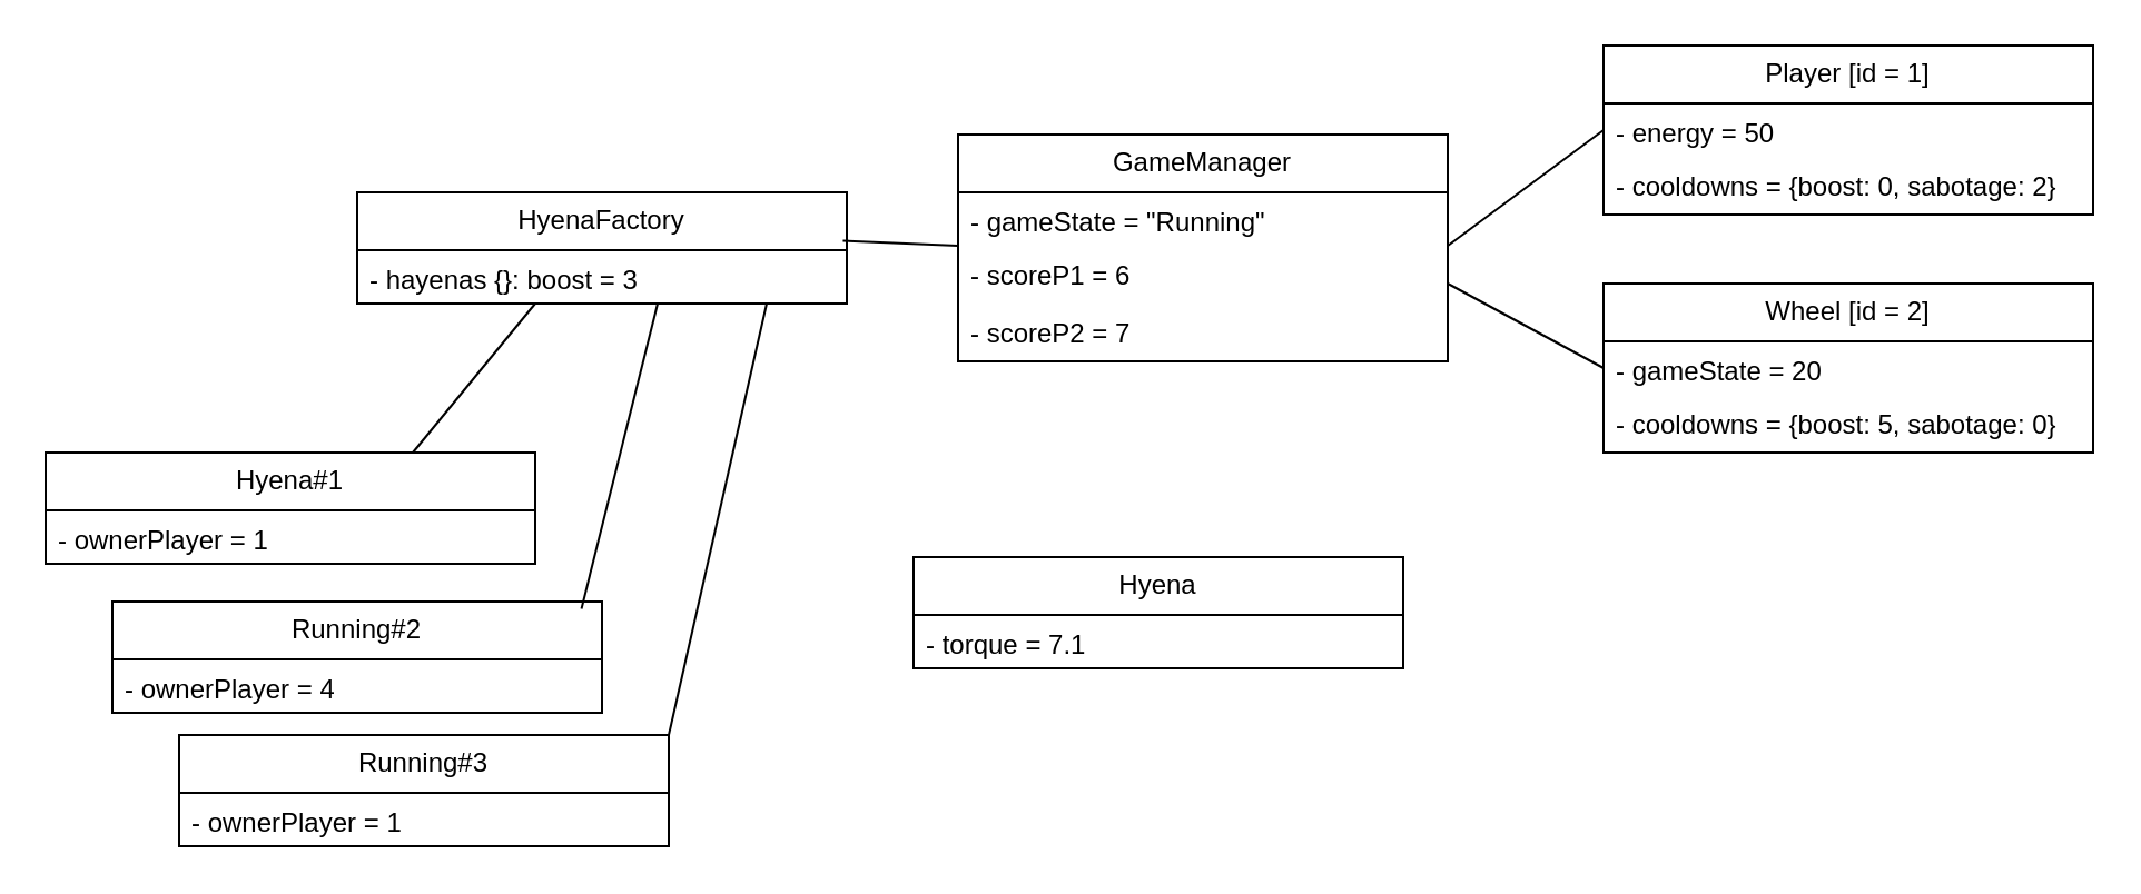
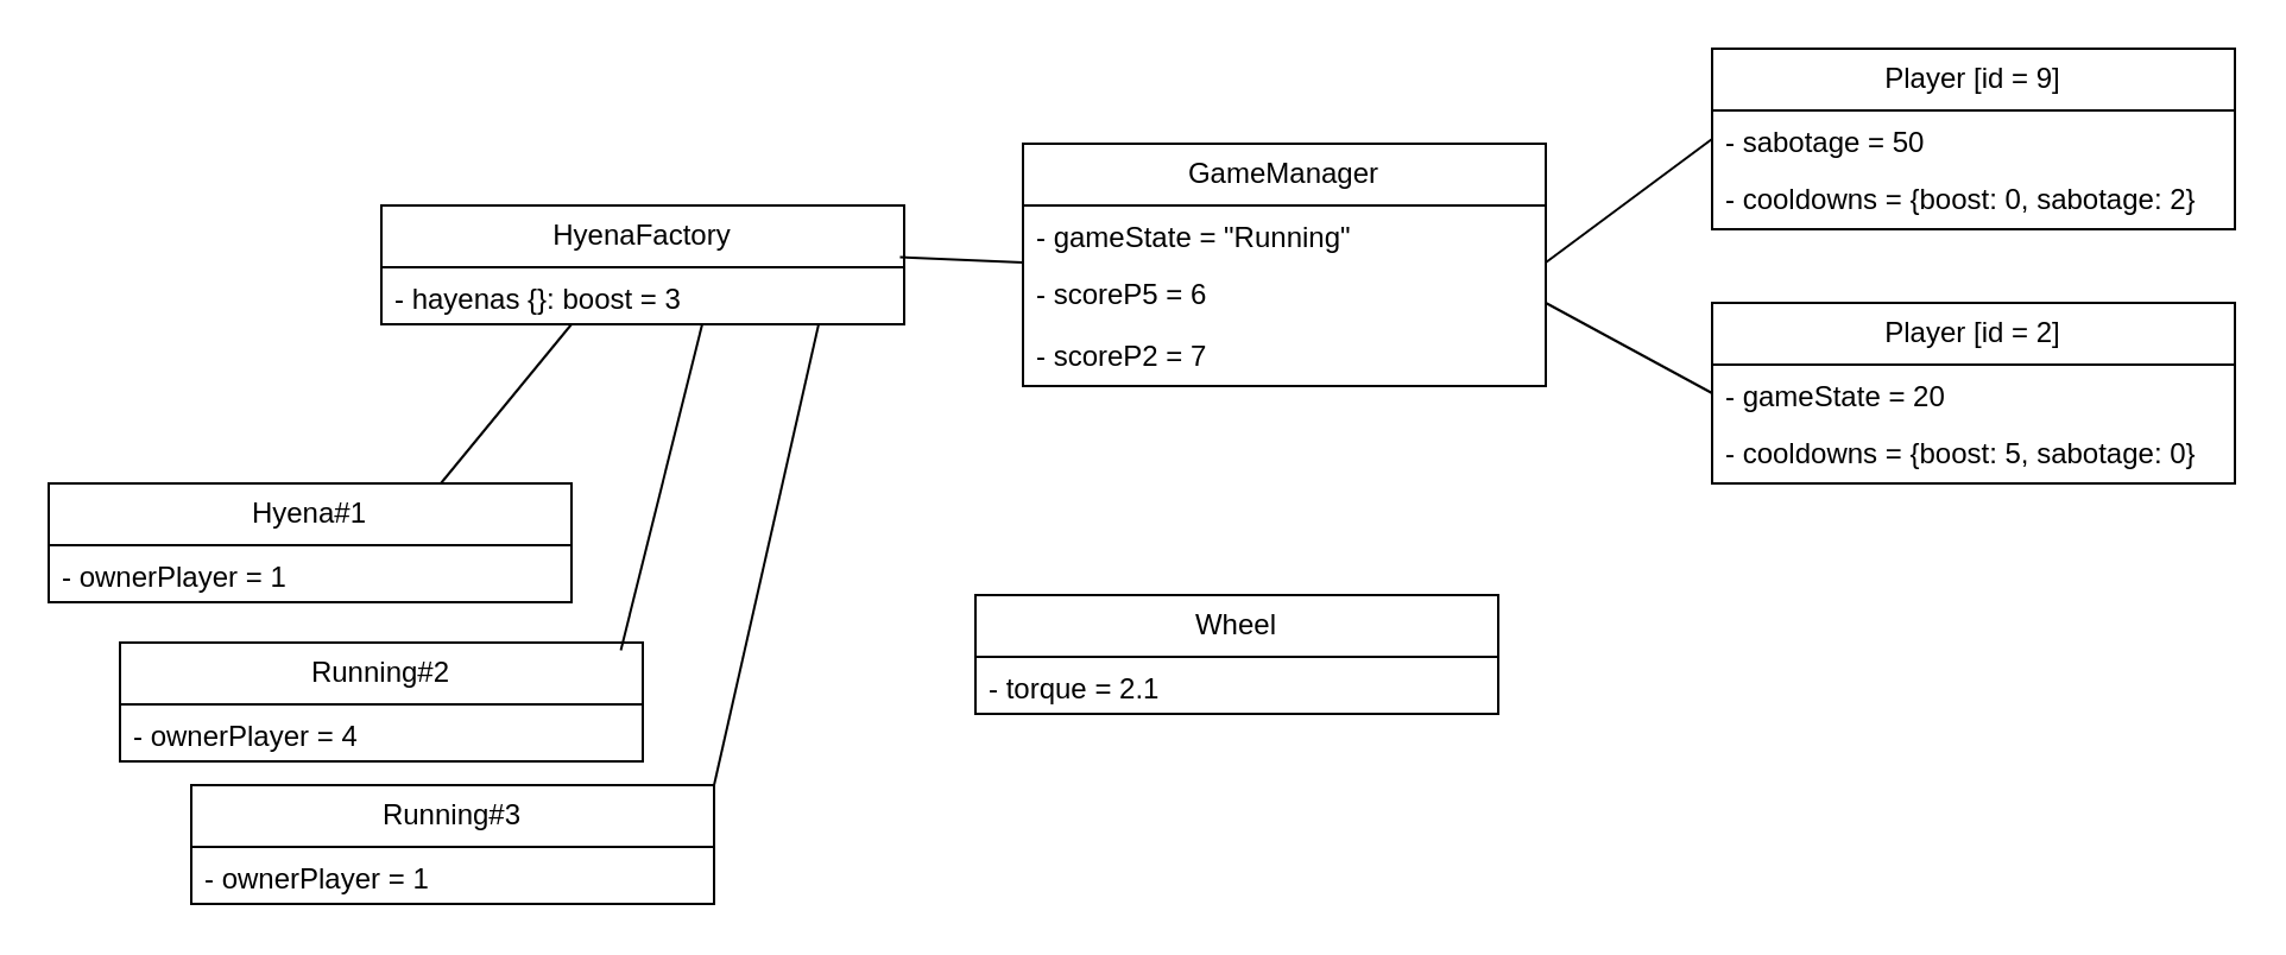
  <mxCell id="0" />
  <mxCell id="1" parent="0" />
  <mxCell id="2" value="GameManager" style="swimlane;fontStyle=0;childLayout=stackLayout;horizontal=1;startSize=26;fillColor=none;horizontalStack=0;resizeParent=1;resizeParentMax=0;resizeLast=0;collapsible=1;marginBottom=0;whiteSpace=wrap;html=1;" vertex="1" parent="1"><mxGeometry x="430" y="60" width="220" height="102" as="geometry" /></mxCell>
  <mxCell id="3" value="&lt;div&gt;- gameState = &quot;Running&quot;&lt;/div&gt;" style="text;strokeColor=none;fillColor=none;align=left;verticalAlign=top;spacingLeft=4;spacingRight=4;overflow=hidden;rotatable=0;points=[[0,0.5],[1,0.5]];portConstraint=eastwest;whiteSpace=wrap;html=1;" vertex="1" parent="2"><mxGeometry y="26" width="220" height="24" as="geometry" /></mxCell>
- <mxCell id="4" value="- scoreP1 = 6" style="text;strokeColor=none;fillColor=none;align=left;verticalAlign=top;spacingLeft=4;spacingRight=4;overflow=hidden;rotatable=0;points=[[0,0.5],[1,0.5]];portConstraint=eastwest;whiteSpace=wrap;html=1;" vertex="1" parent="2"><mxGeometry y="50" width="220" height="26" as="geometry" /></mxCell>
+ <mxCell id="4" value="- scoreP5 = 6" style="text;strokeColor=none;fillColor=none;align=left;verticalAlign=top;spacingLeft=4;spacingRight=4;overflow=hidden;rotatable=0;points=[[0,0.5],[1,0.5]];portConstraint=eastwest;whiteSpace=wrap;html=1;" vertex="1" parent="2"><mxGeometry y="50" width="220" height="26" as="geometry" /></mxCell>
  <mxCell id="5" value="- scoreP2 = 7" style="text;strokeColor=none;fillColor=none;align=left;verticalAlign=top;spacingLeft=4;spacingRight=4;overflow=hidden;rotatable=0;points=[[0,0.5],[1,0.5]];portConstraint=eastwest;whiteSpace=wrap;html=1;" vertex="1" parent="2"><mxGeometry y="76" width="220" height="26" as="geometry" /></mxCell>
- <mxCell id="6" value="Player [id = 1]" style="swimlane;fontStyle=0;childLayout=stackLayout;horizontal=1;startSize=26;fillColor=none;horizontalStack=0;resizeParent=1;resizeParentMax=0;resizeLast=0;collapsible=1;marginBottom=0;whiteSpace=wrap;html=1;" vertex="1" parent="1"><mxGeometry x="720" y="20" width="220" height="76" as="geometry" /></mxCell>
- <mxCell id="7" value="&lt;div&gt;- energy = 50&lt;/div&gt;" style="text;strokeColor=none;fillColor=none;align=left;verticalAlign=top;spacingLeft=4;spacingRight=4;overflow=hidden;rotatable=0;points=[[0,0.5],[1,0.5]];portConstraint=eastwest;whiteSpace=wrap;html=1;" vertex="1" parent="6"><mxGeometry y="26" width="220" height="24" as="geometry" /></mxCell>
+ <mxCell id="6" value="Player [id = 9]" style="swimlane;fontStyle=0;childLayout=stackLayout;horizontal=1;startSize=26;fillColor=none;horizontalStack=0;resizeParent=1;resizeParentMax=0;resizeLast=0;collapsible=1;marginBottom=0;whiteSpace=wrap;html=1;" vertex="1" parent="1"><mxGeometry x="720" y="20" width="220" height="76" as="geometry" /></mxCell>
+ <mxCell id="7" value="&lt;div&gt;- sabotage = 50&lt;/div&gt;" style="text;strokeColor=none;fillColor=none;align=left;verticalAlign=top;spacingLeft=4;spacingRight=4;overflow=hidden;rotatable=0;points=[[0,0.5],[1,0.5]];portConstraint=eastwest;whiteSpace=wrap;html=1;" vertex="1" parent="6"><mxGeometry y="26" width="220" height="24" as="geometry" /></mxCell>
  <mxCell id="8" value="- cooldowns = {boost: 0, sabotage: 2}" style="text;strokeColor=none;fillColor=none;align=left;verticalAlign=top;spacingLeft=4;spacingRight=4;overflow=hidden;rotatable=0;points=[[0,0.5],[1,0.5]];portConstraint=eastwest;whiteSpace=wrap;html=1;" vertex="1" parent="6"><mxGeometry y="50" width="220" height="26" as="geometry" /></mxCell>
- <mxCell id="9" value="Wheel [id = 2]" style="swimlane;fontStyle=0;childLayout=stackLayout;horizontal=1;startSize=26;fillColor=none;horizontalStack=0;resizeParent=1;resizeParentMax=0;resizeLast=0;collapsible=1;marginBottom=0;whiteSpace=wrap;html=1;" vertex="1" parent="1"><mxGeometry x="720" y="127" width="220" height="76" as="geometry" /></mxCell>
+ <mxCell id="9" value="Player [id = 2]" style="swimlane;fontStyle=0;childLayout=stackLayout;horizontal=1;startSize=26;fillColor=none;horizontalStack=0;resizeParent=1;resizeParentMax=0;resizeLast=0;collapsible=1;marginBottom=0;whiteSpace=wrap;html=1;" vertex="1" parent="1"><mxGeometry x="720" y="127" width="220" height="76" as="geometry" /></mxCell>
  <mxCell id="10" value="&lt;div&gt;- gameState = 20&lt;/div&gt;" style="text;strokeColor=none;fillColor=none;align=left;verticalAlign=top;spacingLeft=4;spacingRight=4;overflow=hidden;rotatable=0;points=[[0,0.5],[1,0.5]];portConstraint=eastwest;whiteSpace=wrap;html=1;" vertex="1" parent="9"><mxGeometry y="26" width="220" height="24" as="geometry" /></mxCell>
  <mxCell id="11" value="- cooldowns = {boost: 5, sabotage: 0}" style="text;strokeColor=none;fillColor=none;align=left;verticalAlign=top;spacingLeft=4;spacingRight=4;overflow=hidden;rotatable=0;points=[[0,0.5],[1,0.5]];portConstraint=eastwest;whiteSpace=wrap;html=1;" vertex="1" parent="9"><mxGeometry y="50" width="220" height="26" as="geometry" /></mxCell>
- <mxCell id="12" value="Hyena" style="swimlane;fontStyle=0;childLayout=stackLayout;horizontal=1;startSize=26;fillColor=none;horizontalStack=0;resizeParent=1;resizeParentMax=0;resizeLast=0;collapsible=1;marginBottom=0;whiteSpace=wrap;html=1;" vertex="1" parent="1"><mxGeometry x="410" y="250" width="220" height="50" as="geometry" /></mxCell>
- <mxCell id="13" value="&lt;div&gt;- torque = 7.1&lt;/div&gt;" style="text;strokeColor=none;fillColor=none;align=left;verticalAlign=top;spacingLeft=4;spacingRight=4;overflow=hidden;rotatable=0;points=[[0,0.5],[1,0.5]];portConstraint=eastwest;whiteSpace=wrap;html=1;" vertex="1" parent="12"><mxGeometry y="26" width="220" height="24" as="geometry" /></mxCell>
+ <mxCell id="12" value="Wheel" style="swimlane;fontStyle=0;childLayout=stackLayout;horizontal=1;startSize=26;fillColor=none;horizontalStack=0;resizeParent=1;resizeParentMax=0;resizeLast=0;collapsible=1;marginBottom=0;whiteSpace=wrap;html=1;" vertex="1" parent="1"><mxGeometry x="410" y="250" width="220" height="50" as="geometry" /></mxCell>
+ <mxCell id="13" value="&lt;div&gt;- torque = 2.1&lt;/div&gt;" style="text;strokeColor=none;fillColor=none;align=left;verticalAlign=top;spacingLeft=4;spacingRight=4;overflow=hidden;rotatable=0;points=[[0,0.5],[1,0.5]];portConstraint=eastwest;whiteSpace=wrap;html=1;" vertex="1" parent="12"><mxGeometry y="26" width="220" height="24" as="geometry" /></mxCell>
  <mxCell id="14" value="Hyena#1" style="swimlane;fontStyle=0;childLayout=stackLayout;horizontal=1;startSize=26;fillColor=none;horizontalStack=0;resizeParent=1;resizeParentMax=0;resizeLast=0;collapsible=1;marginBottom=0;whiteSpace=wrap;html=1;" vertex="1" parent="1"><mxGeometry x="20" y="203" width="220" height="50" as="geometry" /></mxCell>
  <mxCell id="15" value="&lt;div&gt;- ownerPlayer = 1&lt;/div&gt;" style="text;strokeColor=none;fillColor=none;align=left;verticalAlign=top;spacingLeft=4;spacingRight=4;overflow=hidden;rotatable=0;points=[[0,0.5],[1,0.5]];portConstraint=eastwest;whiteSpace=wrap;html=1;" vertex="1" parent="14"><mxGeometry y="26" width="220" height="24" as="geometry" /></mxCell>
  <mxCell id="16" value="Running#2" style="swimlane;fontStyle=0;childLayout=stackLayout;horizontal=1;startSize=26;fillColor=none;horizontalStack=0;resizeParent=1;resizeParentMax=0;resizeLast=0;collapsible=1;marginBottom=0;whiteSpace=wrap;html=1;" vertex="1" parent="1"><mxGeometry x="50" y="270" width="220" height="50" as="geometry" /></mxCell>
  <mxCell id="17" value="&lt;div&gt;- ownerPlayer = 4&lt;/div&gt;" style="text;strokeColor=none;fillColor=none;align=left;verticalAlign=top;spacingLeft=4;spacingRight=4;overflow=hidden;rotatable=0;points=[[0,0.5],[1,0.5]];portConstraint=eastwest;whiteSpace=wrap;html=1;" vertex="1" parent="16"><mxGeometry y="26" width="220" height="24" as="geometry" /></mxCell>
  <mxCell id="18" value="Running#3" style="swimlane;fontStyle=0;childLayout=stackLayout;horizontal=1;startSize=26;fillColor=none;horizontalStack=0;resizeParent=1;resizeParentMax=0;resizeLast=0;collapsible=1;marginBottom=0;whiteSpace=wrap;html=1;" vertex="1" parent="1"><mxGeometry x="80" y="330" width="220" height="50" as="geometry" /></mxCell>
  <mxCell id="19" value="&lt;div&gt;- ownerPlayer = 1&lt;/div&gt;" style="text;strokeColor=none;fillColor=none;align=left;verticalAlign=top;spacingLeft=4;spacingRight=4;overflow=hidden;rotatable=0;points=[[0,0.5],[1,0.5]];portConstraint=eastwest;whiteSpace=wrap;html=1;" vertex="1" parent="18"><mxGeometry y="26" width="220" height="24" as="geometry" /></mxCell>
  <mxCell id="20" value="HyenaFactory" style="swimlane;fontStyle=0;childLayout=stackLayout;horizontal=1;startSize=26;fillColor=none;horizontalStack=0;resizeParent=1;resizeParentMax=0;resizeLast=0;collapsible=1;marginBottom=0;whiteSpace=wrap;html=1;" vertex="1" parent="1"><mxGeometry x="160" y="86" width="220" height="50" as="geometry" /></mxCell>
  <mxCell id="21" value="&lt;div&gt;- hayenas {}: boost = 3&lt;/div&gt;" style="text;strokeColor=none;fillColor=none;align=left;verticalAlign=top;spacingLeft=4;spacingRight=4;overflow=hidden;rotatable=0;points=[[0,0.5],[1,0.5]];portConstraint=eastwest;whiteSpace=wrap;html=1;" vertex="1" parent="20"><mxGeometry y="26" width="220" height="24" as="geometry" /></mxCell>
  <mxCell id="22" value="" style="endArrow=none;html=1;rounded=0;entryX=0;entryY=0.5;entryDx=0;entryDy=0;" edge="1" parent="1" target="7"><mxGeometry width="50" height="50" relative="1" as="geometry"><mxPoint x="650" y="110" as="sourcePoint" /><mxPoint x="700" y="60" as="targetPoint" /></mxGeometry></mxCell>
  <mxCell id="23" value="" style="endArrow=none;html=1;rounded=0;entryX=0;entryY=0.5;entryDx=0;entryDy=0;" edge="1" parent="1" target="10"><mxGeometry width="50" height="50" relative="1" as="geometry"><mxPoint x="650" y="127" as="sourcePoint" /><mxPoint x="710" y="160" as="targetPoint" /></mxGeometry></mxCell>
  <mxCell id="24" value="" style="endArrow=none;html=1;rounded=0;exitX=0.992;exitY=-0.177;exitDx=0;exitDy=0;exitPerimeter=0;" edge="1" parent="1" source="21"><mxGeometry width="50" height="50" relative="1" as="geometry"><mxPoint x="380" y="160" as="sourcePoint" /><mxPoint x="430" y="110" as="targetPoint" /></mxGeometry></mxCell>
  <mxCell id="25" value="" style="endArrow=none;html=1;rounded=0;exitX=0.75;exitY=0;exitDx=0;exitDy=0;" edge="1" parent="1" source="14"><mxGeometry width="50" height="50" relative="1" as="geometry"><mxPoint x="190" y="186" as="sourcePoint" /><mxPoint x="240" y="136" as="targetPoint" /></mxGeometry></mxCell>
  <mxCell id="26" value="" style="endArrow=none;html=1;rounded=0;exitX=0.958;exitY=0.065;exitDx=0;exitDy=0;exitPerimeter=0;" edge="1" parent="1" source="16"><mxGeometry width="50" height="50" relative="1" as="geometry"><mxPoint x="240" y="225" as="sourcePoint" /><mxPoint x="295" y="136" as="targetPoint" /></mxGeometry></mxCell>
  <mxCell id="27" value="" style="endArrow=none;html=1;rounded=0;exitX=1;exitY=0;exitDx=0;exitDy=0;" edge="1" parent="1" source="18"><mxGeometry width="50" height="50" relative="1" as="geometry"><mxPoint x="310" y="280" as="sourcePoint" /><mxPoint x="344" y="136" as="targetPoint" /></mxGeometry></mxCell>
